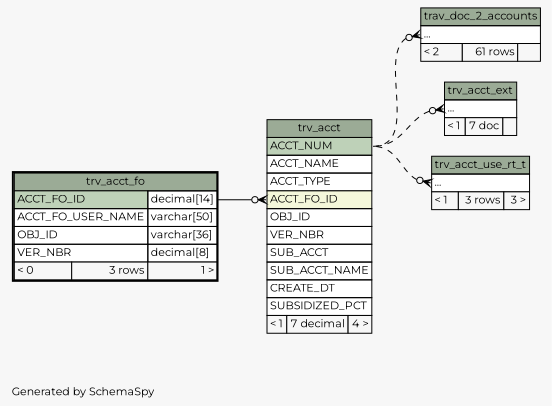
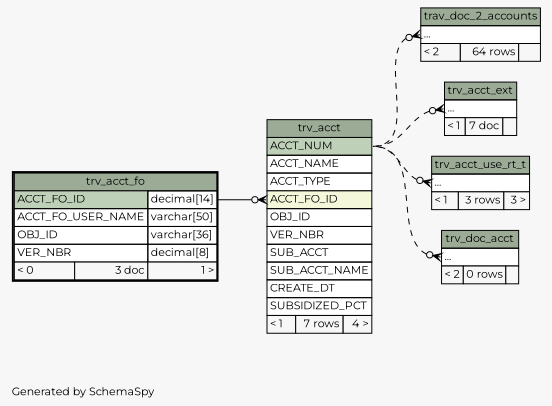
  digraph {
    bgcolor="#f7f7f7"
    fontname=Montserrat
    fontsize=11
    label="\nGenerated by SchemaSpy"
    labeljust=l
    nodesep=0.18
    rankdir=RL
    ranksep=0.46
    node [fontname=Montserrat fontsize=11 shape=plaintext]
    edge [arrowhead=none arrowsize=0.8 arrowtail=crowodot dir=back fontname=Montserrat headport="ACCT_NUM:e" style=dashed tailport="elipses:w"]
-   n1 [label=<     <TABLE BORDER="0" CELLBORDER="1" CELLSPACING="0" BGCOLOR="#ffffff">       <TR><TD COLSPAN="3" BGCOLOR="#9bab96" ALIGN="CENTER">trav_doc_2_accounts</TD></TR>       <TR><TD PORT="elipses" COLSPAN="3" ALIGN="LEFT">...</TD></TR>       <TR><TD ALIGN="LEFT" BGCOLOR="#f7f7f7">&lt; 2</TD><TD ALIGN="RIGHT" BGCOLOR="#f7f7f7">61 rows</TD><TD ALIGN="RIGHT" BGCOLOR="#f7f7f7">  </TD></TR>     </TABLE>>]
-   n2 [label=<     <TABLE BORDER="0" CELLBORDER="1" CELLSPACING="0" BGCOLOR="#ffffff">       <TR><TD COLSPAN="3" BGCOLOR="#9bab96" ALIGN="CENTER">trv_acct</TD></TR>       <TR><TD PORT="ACCT_NUM" COLSPAN="3" BGCOLOR="#bed1b8" ALIGN="LEFT">ACCT_NUM</TD></TR>       <TR><TD PORT="ACCT_NAME" COLSPAN="3" ALIGN="LEFT">ACCT_NAME</TD></TR>       <TR><TD PORT="ACCT_TYPE" COLSPAN="3" ALIGN="LEFT">ACCT_TYPE</TD></TR>       <TR><TD PORT="ACCT_FO_ID" COLSPAN="3" BGCOLOR="#f4f7da" ALIGN="LEFT">ACCT_FO_ID</TD></TR>       <TR><TD PORT="OBJ_ID" COLSPAN="3" ALIGN="LEFT">OBJ_ID</TD></TR>       <TR><TD PORT="VER_NBR" COLSPAN="3" ALIGN="LEFT">VER_NBR</TD></TR>       <TR><TD PORT="SUB_ACCT" COLSPAN="3" ALIGN="LEFT">SUB_ACCT</TD></TR>       <TR><TD PORT="SUB_ACCT_NAME" COLSPAN="3" ALIGN="LEFT">SUB_ACCT_NAME</TD></TR>       <TR><TD PORT="CREATE_DT" COLSPAN="3" ALIGN="LEFT">CREATE_DT</TD></TR>       <TR><TD PORT="SUBSIDIZED_PCT" COLSPAN="3" ALIGN="LEFT">SUBSIDIZED_PCT</TD></TR>       <TR><TD ALIGN="LEFT" BGCOLOR="#f7f7f7">&lt; 1</TD><TD ALIGN="RIGHT" BGCOLOR="#f7f7f7">7 decimal</TD><TD ALIGN="RIGHT" BGCOLOR="#f7f7f7">4 &gt;</TD></TR>     </TABLE>>]
-   n3 [label=<     <TABLE BORDER="2" CELLBORDER="1" CELLSPACING="0" BGCOLOR="#ffffff">       <TR><TD COLSPAN="3" BGCOLOR="#9bab96" ALIGN="CENTER">trv_acct_fo</TD></TR>       <TR><TD PORT="ACCT_FO_ID" COLSPAN="2" BGCOLOR="#bed1b8" ALIGN="LEFT">ACCT_FO_ID</TD><TD PORT="ACCT_FO_ID.type" ALIGN="LEFT">decimal[14]</TD></TR>       <TR><TD PORT="ACCT_FO_USER_NAME" COLSPAN="2" ALIGN="LEFT">ACCT_FO_USER_NAME</TD><TD PORT="ACCT_FO_USER_NAME.type" ALIGN="LEFT">varchar[50]</TD></TR>       <TR><TD PORT="OBJ_ID" COLSPAN="2" ALIGN="LEFT">OBJ_ID</TD><TD PORT="OBJ_ID.type" ALIGN="LEFT">varchar[36]</TD></TR>       <TR><TD PORT="VER_NBR" COLSPAN="2" ALIGN="LEFT">VER_NBR</TD><TD PORT="VER_NBR.type" ALIGN="LEFT">decimal[8]</TD></TR>       <TR><TD ALIGN="LEFT" BGCOLOR="#f7f7f7">&lt; 0</TD><TD ALIGN="RIGHT" BGCOLOR="#f7f7f7">3 rows</TD><TD ALIGN="RIGHT" BGCOLOR="#f7f7f7">1 &gt;</TD></TR>     </TABLE>>]
+   n1 [label=<     <TABLE BORDER="0" CELLBORDER="1" CELLSPACING="0" BGCOLOR="#ffffff">       <TR><TD COLSPAN="3" BGCOLOR="#9bab96" ALIGN="CENTER">trav_doc_2_accounts</TD></TR>       <TR><TD PORT="elipses" COLSPAN="3" ALIGN="LEFT">...</TD></TR>       <TR><TD ALIGN="LEFT" BGCOLOR="#f7f7f7">&lt; 2</TD><TD ALIGN="RIGHT" BGCOLOR="#f7f7f7">64 rows</TD><TD ALIGN="RIGHT" BGCOLOR="#f7f7f7">  </TD></TR>     </TABLE>>]
+   n2 [label=<     <TABLE BORDER="0" CELLBORDER="1" CELLSPACING="0" BGCOLOR="#ffffff">       <TR><TD COLSPAN="3" BGCOLOR="#9bab96" ALIGN="CENTER">trv_acct</TD></TR>       <TR><TD PORT="ACCT_NUM" COLSPAN="3" BGCOLOR="#bed1b8" ALIGN="LEFT">ACCT_NUM</TD></TR>       <TR><TD PORT="ACCT_NAME" COLSPAN="3" ALIGN="LEFT">ACCT_NAME</TD></TR>       <TR><TD PORT="ACCT_TYPE" COLSPAN="3" ALIGN="LEFT">ACCT_TYPE</TD></TR>       <TR><TD PORT="ACCT_FO_ID" COLSPAN="3" BGCOLOR="#f4f7da" ALIGN="LEFT">ACCT_FO_ID</TD></TR>       <TR><TD PORT="OBJ_ID" COLSPAN="3" ALIGN="LEFT">OBJ_ID</TD></TR>       <TR><TD PORT="VER_NBR" COLSPAN="3" ALIGN="LEFT">VER_NBR</TD></TR>       <TR><TD PORT="SUB_ACCT" COLSPAN="3" ALIGN="LEFT">SUB_ACCT</TD></TR>       <TR><TD PORT="SUB_ACCT_NAME" COLSPAN="3" ALIGN="LEFT">SUB_ACCT_NAME</TD></TR>       <TR><TD PORT="CREATE_DT" COLSPAN="3" ALIGN="LEFT">CREATE_DT</TD></TR>       <TR><TD PORT="SUBSIDIZED_PCT" COLSPAN="3" ALIGN="LEFT">SUBSIDIZED_PCT</TD></TR>       <TR><TD ALIGN="LEFT" BGCOLOR="#f7f7f7">&lt; 1</TD><TD ALIGN="RIGHT" BGCOLOR="#f7f7f7">7 rows</TD><TD ALIGN="RIGHT" BGCOLOR="#f7f7f7">4 &gt;</TD></TR>     </TABLE>>]
+   n3 [label=<     <TABLE BORDER="2" CELLBORDER="1" CELLSPACING="0" BGCOLOR="#ffffff">       <TR><TD COLSPAN="3" BGCOLOR="#9bab96" ALIGN="CENTER">trv_acct_fo</TD></TR>       <TR><TD PORT="ACCT_FO_ID" COLSPAN="2" BGCOLOR="#bed1b8" ALIGN="LEFT">ACCT_FO_ID</TD><TD PORT="ACCT_FO_ID.type" ALIGN="LEFT">decimal[14]</TD></TR>       <TR><TD PORT="ACCT_FO_USER_NAME" COLSPAN="2" ALIGN="LEFT">ACCT_FO_USER_NAME</TD><TD PORT="ACCT_FO_USER_NAME.type" ALIGN="LEFT">varchar[50]</TD></TR>       <TR><TD PORT="OBJ_ID" COLSPAN="2" ALIGN="LEFT">OBJ_ID</TD><TD PORT="OBJ_ID.type" ALIGN="LEFT">varchar[36]</TD></TR>       <TR><TD PORT="VER_NBR" COLSPAN="2" ALIGN="LEFT">VER_NBR</TD><TD PORT="VER_NBR.type" ALIGN="LEFT">decimal[8]</TD></TR>       <TR><TD ALIGN="LEFT" BGCOLOR="#f7f7f7">&lt; 0</TD><TD ALIGN="RIGHT" BGCOLOR="#f7f7f7">3 doc</TD><TD ALIGN="RIGHT" BGCOLOR="#f7f7f7">1 &gt;</TD></TR>     </TABLE>>]
    n4 [label=<     <TABLE BORDER="0" CELLBORDER="1" CELLSPACING="0" BGCOLOR="#ffffff">       <TR><TD COLSPAN="3" BGCOLOR="#9bab96" ALIGN="CENTER">trv_acct_ext</TD></TR>       <TR><TD PORT="elipses" COLSPAN="3" ALIGN="LEFT">...</TD></TR>       <TR><TD ALIGN="LEFT" BGCOLOR="#f7f7f7">&lt; 1</TD><TD ALIGN="RIGHT" BGCOLOR="#f7f7f7">7 doc</TD><TD ALIGN="RIGHT" BGCOLOR="#f7f7f7">  </TD></TR>     </TABLE>>]
    n5 [label=<     <TABLE BORDER="0" CELLBORDER="1" CELLSPACING="0" BGCOLOR="#ffffff">       <TR><TD COLSPAN="3" BGCOLOR="#9bab96" ALIGN="CENTER">trv_acct_use_rt_t</TD></TR>       <TR><TD PORT="elipses" COLSPAN="3" ALIGN="LEFT">...</TD></TR>       <TR><TD ALIGN="LEFT" BGCOLOR="#f7f7f7">&lt; 1</TD><TD ALIGN="RIGHT" BGCOLOR="#f7f7f7">3 rows</TD><TD ALIGN="RIGHT" BGCOLOR="#f7f7f7">3 &gt;</TD></TR>     </TABLE>>]
+   n6 [label=<     <TABLE BORDER="0" CELLBORDER="1" CELLSPACING="0" BGCOLOR="#ffffff">       <TR><TD COLSPAN="3" BGCOLOR="#9bab96" ALIGN="CENTER">trv_doc_acct</TD></TR>       <TR><TD PORT="elipses" COLSPAN="3" ALIGN="LEFT">...</TD></TR>       <TR><TD ALIGN="LEFT" BGCOLOR="#f7f7f7">&lt; 2</TD><TD ALIGN="RIGHT" BGCOLOR="#f7f7f7">0 rows</TD><TD ALIGN="RIGHT" BGCOLOR="#f7f7f7">  </TD></TR>     </TABLE>>]
    n1 -> n2
    n2 -> n3 [headport="ACCT_FO_ID.type:e" tailport="ACCT_FO_ID:w" style=""]
    n4 -> n2
    n5 -> n2
+   n6 -> n2
  }
